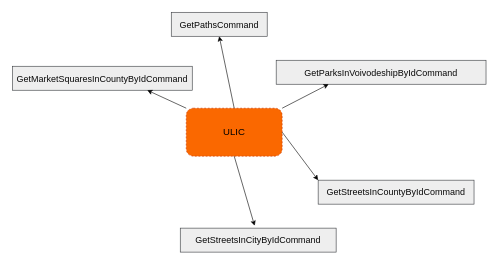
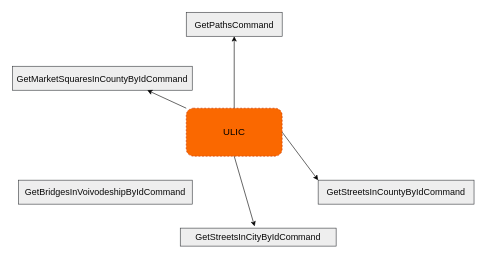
  <mxCell id="0" />
  <mxCell id="1" parent="0" />
  <mxCell id="2" value="&lt;span style=&quot;font-size: 16px&quot;&gt;ULIC&lt;/span&gt;" style="rounded=1;whiteSpace=wrap;html=1;fillColor=#fa6800;fontColor=#000000;strokeColor=#C73500;dashed=1;" vertex="1" parent="1"><mxGeometry x="310" y="180" width="160" height="80" as="geometry" /></mxCell>
- <mxCell id="3" value="GetPathsCommand" style="text;html=1;strokeColor=#36393d;fillColor=#eeeeee;align=center;verticalAlign=middle;whiteSpace=wrap;rounded=0;fontSize=15;fontColor=#080808;" vertex="1" parent="1"><mxGeometry x="285" y="20" width="160" height="40" as="geometry" /></mxCell>
- <mxCell id="5" value="GetStreetsInCityByIdCommand" style="text;html=1;strokeColor=#36393d;fillColor=#eeeeee;align=center;verticalAlign=middle;whiteSpace=wrap;rounded=0;fontSize=15;fontColor=#080808;" vertex="1" parent="1"><mxGeometry x="300" y="380" width="260" height="40" as="geometry" /></mxCell>
- <mxCell id="6" value="GetParksInVoivodeshipByIdCommand" style="text;html=1;strokeColor=#36393d;fillColor=#eeeeee;align=center;verticalAlign=middle;whiteSpace=wrap;rounded=0;fontSize=15;fontColor=#080808;" vertex="1" parent="1"><mxGeometry x="460" y="100" width="350" height="40" as="geometry" /></mxCell>
+ <mxCell id="3" value="GetPathsCommand" style="text;html=1;strokeColor=#36393d;fillColor=#eeeeee;align=center;verticalAlign=middle;whiteSpace=wrap;rounded=0;fontSize=15;fontColor=#080808;" vertex="1" parent="1"><mxGeometry x="310" y="20" width="160" height="40" as="geometry" /></mxCell>
+ <mxCell id="4" value="GetBridgesInVoivodeshipByIdCommand" style="text;html=1;strokeColor=#36393d;fillColor=#eeeeee;align=center;verticalAlign=middle;whiteSpace=wrap;rounded=0;fontSize=15;fontColor=#080808;" vertex="1" parent="1"><mxGeometry x="30" y="300" width="290" height="40" as="geometry" /></mxCell>
+ <mxCell id="5" value="GetStreetsInCityByIdCommand" style="text;html=1;strokeColor=#36393d;fillColor=#eeeeee;align=center;verticalAlign=middle;whiteSpace=wrap;rounded=0;fontSize=15;fontColor=#080808;" vertex="1" parent="1"><mxGeometry x="300" y="380" width="260" height="30" as="geometry" /></mxCell>
  <mxCell id="7" value="GetMarketSquaresInCountyByIdCommand" style="text;html=1;strokeColor=#36393d;fillColor=#eeeeee;align=center;verticalAlign=middle;whiteSpace=wrap;rounded=0;fontSize=15;fontColor=#080808;" vertex="1" parent="1"><mxGeometry x="20" y="110" width="300" height="40" as="geometry" /></mxCell>
  <mxCell id="8" value="" style="endArrow=classic;html=1;fontSize=16;fontColor=#080808;entryX=0.5;entryY=1;entryDx=0;entryDy=0;exitX=0.5;exitY=0;exitDx=0;exitDy=0;" edge="1" parent="1" source="2" target="3"><mxGeometry width="50" height="50" relative="1" as="geometry"><mxPoint x="350" y="160" as="sourcePoint" /><mxPoint x="400" y="110" as="targetPoint" /></mxGeometry></mxCell>
- <mxCell id="9" value="" style="endArrow=classic;html=1;fontSize=16;fontColor=#080808;entryX=0.25;entryY=1;entryDx=0;entryDy=0;exitX=1;exitY=0;exitDx=0;exitDy=0;" edge="1" parent="1" source="2" target="6"><mxGeometry width="50" height="50" relative="1" as="geometry"><mxPoint x="500" y="270" as="sourcePoint" /><mxPoint x="500" y="110" as="targetPoint" /></mxGeometry></mxCell>
  <mxCell id="10" value="" style="endArrow=classic;html=1;fontSize=16;fontColor=#080808;entryX=0.75;entryY=1;entryDx=0;entryDy=0;exitX=0;exitY=0;exitDx=0;exitDy=0;" edge="1" parent="1" source="2" target="7"><mxGeometry width="50" height="50" relative="1" as="geometry"><mxPoint x="290" y="260" as="sourcePoint" /><mxPoint x="290" y="100" as="targetPoint" /></mxGeometry></mxCell>
  <mxCell id="11" value="" style="endArrow=classic;html=1;fontSize=16;fontColor=#080808;entryX=0.477;entryY=-0.1;entryDx=0;entryDy=0;exitX=0.5;exitY=1;exitDx=0;exitDy=0;entryPerimeter=0;" edge="1" parent="1" source="2" target="5"><mxGeometry width="50" height="50" relative="1" as="geometry"><mxPoint x="440" y="230" as="sourcePoint" /><mxPoint x="440" y="70" as="targetPoint" /></mxGeometry></mxCell>
  <mxCell id="12" value="" style="endArrow=classic;html=1;fontSize=16;fontColor=#080808;exitX=1;exitY=0.5;exitDx=0;exitDy=0;entryX=0;entryY=0;entryDx=0;entryDy=0;" edge="1" parent="1" source="2" target="13"><mxGeometry width="50" height="50" relative="1" as="geometry"><mxPoint x="520" y="250" as="sourcePoint" /><mxPoint x="560" y="260" as="targetPoint" /></mxGeometry></mxCell>
  <mxCell id="13" value="GetStreetsInCountyByIdCommand" style="text;html=1;strokeColor=#36393d;fillColor=#eeeeee;align=center;verticalAlign=middle;whiteSpace=wrap;rounded=0;fontSize=15;fontColor=#080808;" vertex="1" parent="1"><mxGeometry x="530" y="300" width="260" height="40" as="geometry" /></mxCell>
